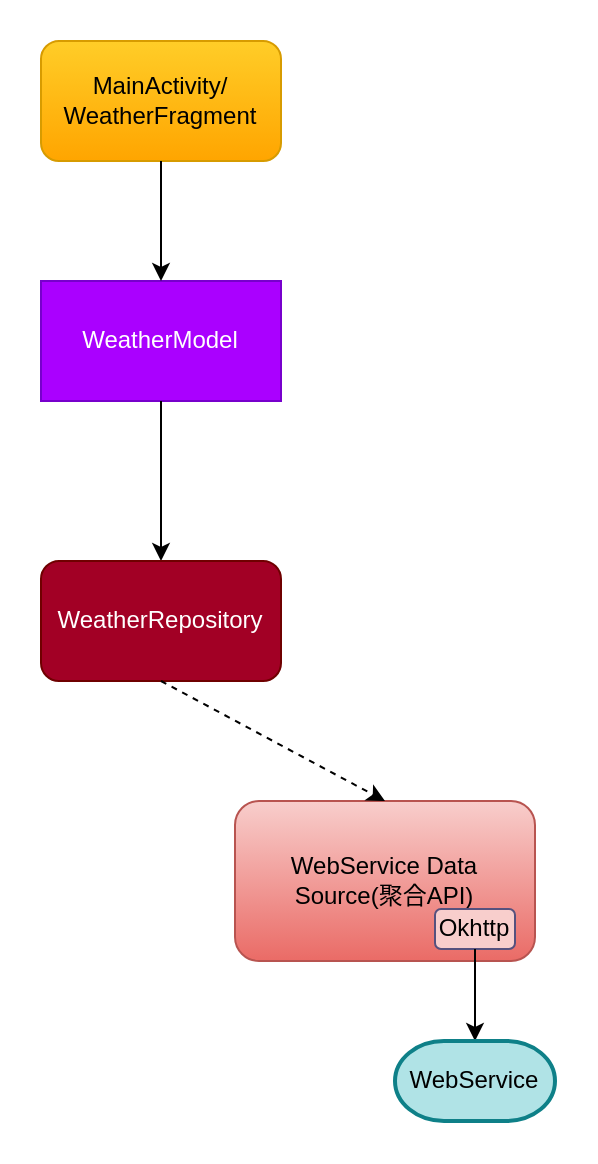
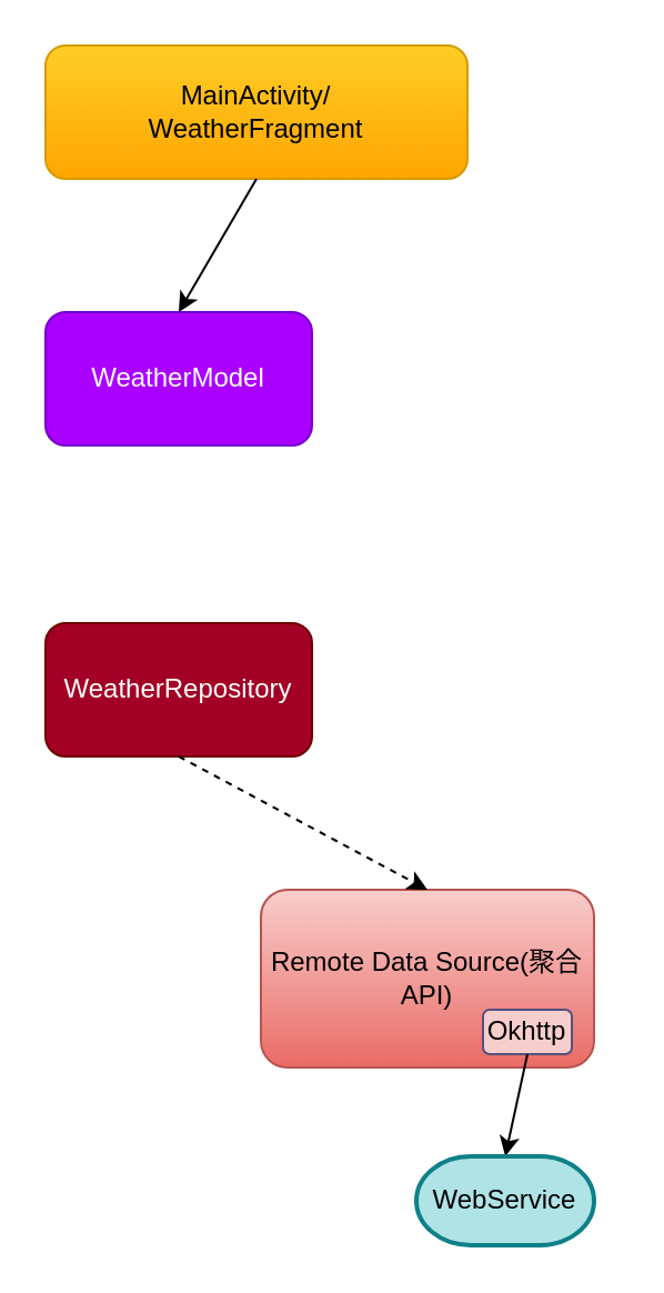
  <mxCell id="0" />
  <mxCell id="1" parent="0" />
- <mxCell id="2" value="MainActivity/&lt;br&gt;WeatherFragment" style="rounded=1;whiteSpace=wrap;html=1;fillColor=#ffcd28;strokeColor=#d79b00;gradientColor=#ffa500;" parent="1" vertex="1"><mxGeometry x="20" y="20" width="120" height="60" as="geometry" /></mxCell>
- <mxCell id="3" value="WeatherModel" style="whiteSpace=wrap;html=1;fillColor=#aa00ff;strokeColor=#7700CC;fontColor=#ffffff;rounded=0;" parent="1" vertex="1"><mxGeometry x="20" y="140" width="120" height="60" as="geometry" /></mxCell>
- <mxCell id="4" value="WebService Data Source(聚合API)&lt;br&gt;" style="rounded=1;whiteSpace=wrap;html=1;fillColor=#f8cecc;strokeColor=#b85450;gradientColor=#ea6b66;" parent="1" vertex="1"><mxGeometry x="117" y="400" width="150" height="80" as="geometry" /></mxCell>
+ <mxCell id="2" value="MainActivity/&lt;br&gt;WeatherFragment" style="rounded=1;whiteSpace=wrap;html=1;fillColor=#ffcd28;strokeColor=#d79b00;gradientColor=#ffa500;" parent="1" vertex="1"><mxGeometry x="20" y="20" width="190" height="60" as="geometry" /></mxCell>
+ <mxCell id="3" value="WeatherModel" style="rounded=1;whiteSpace=wrap;html=1;fillColor=#aa00ff;strokeColor=#7700CC;fontColor=#ffffff;" parent="1" vertex="1"><mxGeometry x="20" y="140" width="120" height="60" as="geometry" /></mxCell>
+ <mxCell id="4" value="Remote Data Source(聚合API)&lt;br&gt;" style="rounded=1;whiteSpace=wrap;html=1;fillColor=#f8cecc;strokeColor=#b85450;gradientColor=#ea6b66;" parent="1" vertex="1"><mxGeometry x="117" y="400" width="150" height="80" as="geometry" /></mxCell>
  <mxCell id="5" value="Okhttp" style="rounded=1;whiteSpace=wrap;html=1;fillColor=#f8cecc;strokeColor=#56517e;" parent="1" vertex="1"><mxGeometry x="217" y="454" width="40" height="20" as="geometry" /></mxCell>
  <mxCell id="6" value="" style="endArrow=classic;html=1;entryX=0.5;entryY=0;entryDx=0;entryDy=0;exitX=0.5;exitY=1;exitDx=0;exitDy=0;" parent="1" source="2" target="3" edge="1"><mxGeometry width="50" height="50" relative="1" as="geometry"><mxPoint x="47" y="130" as="sourcePoint" /><mxPoint x="87" y="90" as="targetPoint" /></mxGeometry></mxCell>
- <mxCell id="7" value="" style="endArrow=classic;html=1;exitX=0.5;exitY=1;exitDx=0;exitDy=0;" parent="1" source="3" target="10" edge="1"><mxGeometry width="50" height="50" relative="1" as="geometry"><mxPoint x="17" y="530" as="sourcePoint" /><mxPoint x="197" y="180" as="targetPoint" /></mxGeometry></mxCell>
  <mxCell id="8" value="" style="endArrow=classic;html=1;entryX=0.5;entryY=0;entryDx=0;entryDy=0;exitX=0.5;exitY=1;exitDx=0;exitDy=0;entryPerimeter=0;" parent="1" source="5" target="9" edge="1"><mxGeometry width="50" height="50" relative="1" as="geometry"><mxPoint x="17" y="530" as="sourcePoint" /><mxPoint x="290" y="375" as="targetPoint" /></mxGeometry></mxCell>
- <mxCell id="9" value="WebService" style="strokeWidth=2;html=1;shape=mxgraph.flowchart.terminator;whiteSpace=wrap;fillColor=#b0e3e6;strokeColor=#0e8088;" parent="1" vertex="1"><mxGeometry x="197" y="520" width="80" height="40" as="geometry" /></mxCell>
+ <mxCell id="9" value="WebService" style="strokeWidth=2;html=1;shape=mxgraph.flowchart.terminator;whiteSpace=wrap;fillColor=#b0e3e6;strokeColor=#0e8088;" parent="1" vertex="1"><mxGeometry x="187" y="520" width="80" height="40" as="geometry" /></mxCell>
  <mxCell id="10" value="WeatherRepository" style="rounded=1;whiteSpace=wrap;html=1;fillColor=#a20025;strokeColor=#6F0000;fontColor=#ffffff;" parent="1" vertex="1"><mxGeometry x="20" y="280" width="120" height="60" as="geometry" /></mxCell>
  <mxCell id="11" value="" style="endArrow=classic;html=1;entryX=0.5;entryY=0;entryDx=0;entryDy=0;exitX=0.5;exitY=1;exitDx=0;exitDy=0;dashed=1;" parent="1" source="10" target="4" edge="1"><mxGeometry width="50" height="50" relative="1" as="geometry"><mxPoint x="17" y="610" as="sourcePoint" /><mxPoint x="67" y="560" as="targetPoint" /></mxGeometry></mxCell>
